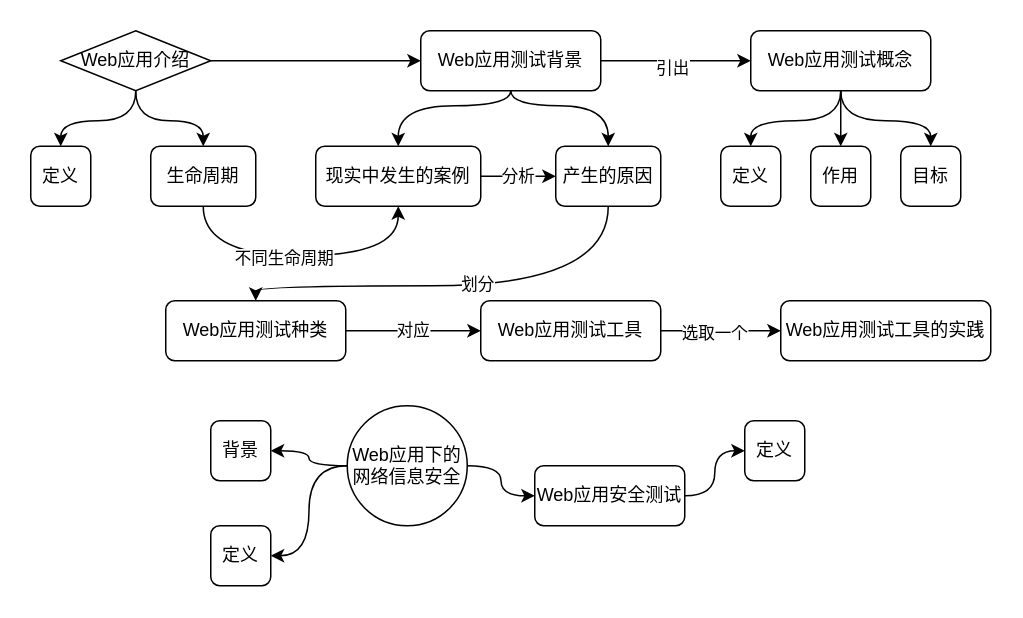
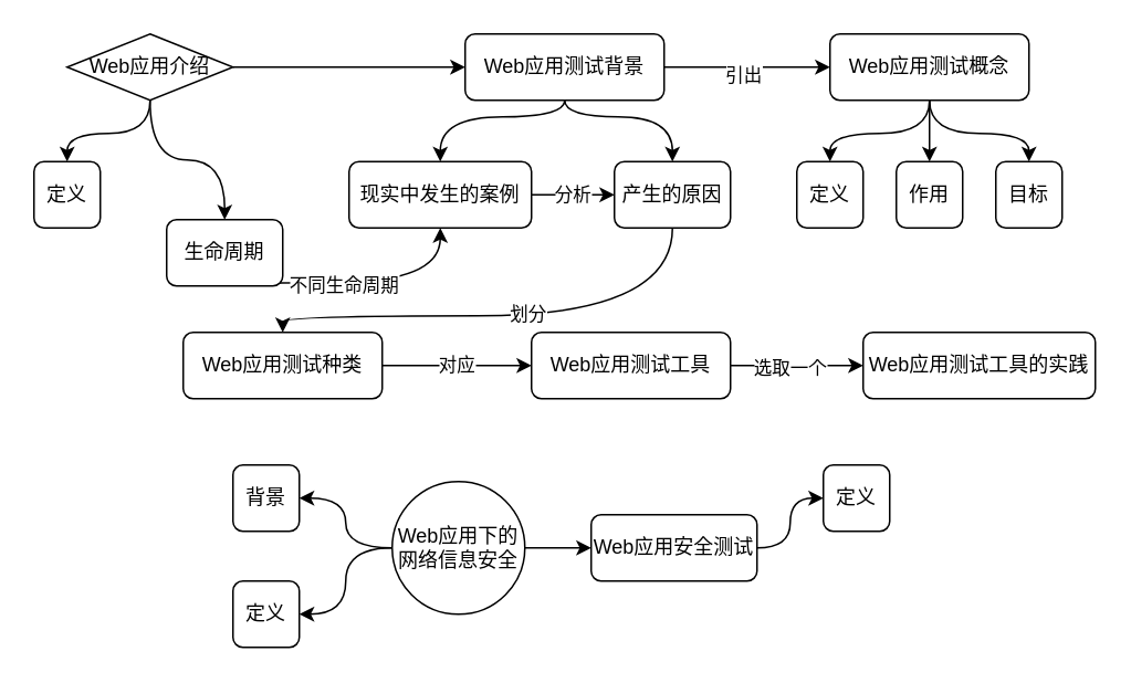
  <mxCell id="0" />
  <mxCell id="1" parent="0" />
  <mxCell id="2" style="edgeStyle=orthogonalEdgeStyle;curved=1;rounded=0;orthogonalLoop=1;jettySize=auto;html=1;exitX=0.5;exitY=1;exitDx=0;exitDy=0;entryX=0.5;entryY=0;entryDx=0;entryDy=0;" edge="1" parent="1" source="6" target="16"><mxGeometry relative="1" as="geometry"><Array as="points"><mxPoint x="340" y="70" /><mxPoint x="265" y="70" /></Array></mxGeometry></mxCell>
  <mxCell id="3" style="edgeStyle=orthogonalEdgeStyle;curved=1;rounded=0;orthogonalLoop=1;jettySize=auto;html=1;exitX=0.5;exitY=1;exitDx=0;exitDy=0;entryX=0.5;entryY=0;entryDx=0;entryDy=0;" edge="1" parent="1" source="6" target="19"><mxGeometry relative="1" as="geometry"><Array as="points"><mxPoint x="340" y="70" /><mxPoint x="405" y="70" /></Array></mxGeometry></mxCell>
  <mxCell id="4" style="edgeStyle=orthogonalEdgeStyle;curved=1;rounded=0;orthogonalLoop=1;jettySize=auto;html=1;exitX=1;exitY=0.5;exitDx=0;exitDy=0;" edge="1" parent="1" source="6" target="23"><mxGeometry relative="1" as="geometry" /></mxCell>
  <mxCell id="5" value="引出" style="edgeLabel;html=1;align=center;verticalAlign=middle;resizable=0;points=[];" vertex="1" connectable="0" parent="4"><mxGeometry x="-0.061" y="-4" relative="1" as="geometry"><mxPoint as="offset" /></mxGeometry></mxCell>
  <mxCell id="6" value="Web应用测试背景" style="rounded=1;whiteSpace=wrap;html=1;" vertex="1" parent="1"><mxGeometry x="280" y="20" width="120" height="40" as="geometry" /></mxCell>
  <mxCell id="7" style="edgeStyle=orthogonalEdgeStyle;curved=1;rounded=0;orthogonalLoop=1;jettySize=auto;html=1;exitX=1;exitY=0.5;exitDx=0;exitDy=0;" edge="1" parent="1" source="10" target="6"><mxGeometry relative="1" as="geometry" /></mxCell>
  <mxCell id="8" style="edgeStyle=orthogonalEdgeStyle;curved=1;rounded=0;orthogonalLoop=1;jettySize=auto;html=1;exitX=0.5;exitY=1;exitDx=0;exitDy=0;entryX=0.5;entryY=0;entryDx=0;entryDy=0;" edge="1" parent="1" source="10" target="11"><mxGeometry relative="1" as="geometry" /></mxCell>
  <mxCell id="9" style="edgeStyle=orthogonalEdgeStyle;curved=1;rounded=0;orthogonalLoop=1;jettySize=auto;html=1;exitX=0.5;exitY=1;exitDx=0;exitDy=0;entryX=0.5;entryY=0;entryDx=0;entryDy=0;" edge="1" parent="1" source="10" target="14"><mxGeometry relative="1" as="geometry" /></mxCell>
  <mxCell id="10" value="Web应用介绍" style="rhombus;whiteSpace=wrap;html=1;" vertex="1" parent="1"><mxGeometry x="40" y="20" width="100" height="40" as="geometry" /></mxCell>
  <mxCell id="11" value="定义" style="rounded=1;whiteSpace=wrap;html=1;" vertex="1" parent="1"><mxGeometry x="20" y="97" width="40" height="40" as="geometry" /></mxCell>
  <mxCell id="12" style="edgeStyle=orthogonalEdgeStyle;curved=1;rounded=0;orthogonalLoop=1;jettySize=auto;html=1;exitX=0.5;exitY=1;exitDx=0;exitDy=0;entryX=0.5;entryY=1;entryDx=0;entryDy=0;" edge="1" parent="1" source="14" target="16"><mxGeometry relative="1" as="geometry"><Array as="points"><mxPoint x="135" y="170" /><mxPoint x="265" y="170" /></Array></mxGeometry></mxCell>
  <mxCell id="13" value="不同生命周期" style="edgeLabel;html=1;align=center;verticalAlign=middle;resizable=0;points=[];" vertex="1" connectable="0" parent="12"><mxGeometry x="-0.118" y="-1" relative="1" as="geometry"><mxPoint as="offset" /></mxGeometry></mxCell>
- <mxCell id="14" value="生命周期" style="rounded=1;whiteSpace=wrap;html=1;" vertex="1" parent="1"><mxGeometry x="100" y="97" width="70" height="40" as="geometry" /></mxCell>
+ <mxCell id="14" value="生命周期" style="rounded=1;whiteSpace=wrap;html=1;" vertex="1" parent="1"><mxGeometry x="100" y="132" width="70" height="40" as="geometry" /></mxCell>
  <mxCell id="15" value="分析" style="edgeStyle=orthogonalEdgeStyle;curved=1;rounded=0;orthogonalLoop=1;jettySize=auto;html=1;exitX=1;exitY=0.5;exitDx=0;exitDy=0;entryX=0;entryY=0.5;entryDx=0;entryDy=0;" edge="1" parent="1" source="16" target="19"><mxGeometry relative="1" as="geometry" /></mxCell>
  <mxCell id="16" value="现实中发生的案例" style="rounded=1;whiteSpace=wrap;html=1;" vertex="1" parent="1"><mxGeometry x="210" y="97" width="110" height="40" as="geometry" /></mxCell>
  <mxCell id="17" style="edgeStyle=orthogonalEdgeStyle;curved=1;rounded=0;orthogonalLoop=1;jettySize=auto;html=1;exitX=0.5;exitY=1;exitDx=0;exitDy=0;" edge="1" parent="1" source="19" target="25"><mxGeometry relative="1" as="geometry"><Array as="points"><mxPoint x="405" y="190" /><mxPoint x="170" y="190" /></Array></mxGeometry></mxCell>
  <mxCell id="18" value="划分" style="edgeLabel;html=1;align=center;verticalAlign=middle;resizable=0;points=[];" vertex="1" connectable="0" parent="17"><mxGeometry x="-0.05" y="-2" relative="1" as="geometry"><mxPoint x="1" as="offset" /></mxGeometry></mxCell>
  <mxCell id="19" value="产生的原因" style="rounded=1;whiteSpace=wrap;html=1;" vertex="1" parent="1"><mxGeometry x="370" y="97" width="70" height="40" as="geometry" /></mxCell>
  <mxCell id="20" style="edgeStyle=orthogonalEdgeStyle;curved=1;rounded=0;orthogonalLoop=1;jettySize=auto;html=1;exitX=0.5;exitY=1;exitDx=0;exitDy=0;entryX=0.5;entryY=0;entryDx=0;entryDy=0;" edge="1" parent="1" source="23" target="32"><mxGeometry relative="1" as="geometry" /></mxCell>
  <mxCell id="21" style="edgeStyle=orthogonalEdgeStyle;curved=1;rounded=0;orthogonalLoop=1;jettySize=auto;html=1;exitX=0.5;exitY=1;exitDx=0;exitDy=0;" edge="1" parent="1" source="23" target="31"><mxGeometry relative="1" as="geometry" /></mxCell>
  <mxCell id="22" style="edgeStyle=orthogonalEdgeStyle;curved=1;rounded=0;orthogonalLoop=1;jettySize=auto;html=1;exitX=0.5;exitY=1;exitDx=0;exitDy=0;entryX=0.5;entryY=0;entryDx=0;entryDy=0;" edge="1" parent="1" source="23" target="30"><mxGeometry relative="1" as="geometry" /></mxCell>
  <mxCell id="23" value="Web应用测试概念" style="rounded=1;whiteSpace=wrap;html=1;" vertex="1" parent="1"><mxGeometry x="500" y="20" width="120" height="40" as="geometry" /></mxCell>
  <mxCell id="24" value="对应" style="edgeStyle=orthogonalEdgeStyle;curved=1;rounded=0;orthogonalLoop=1;jettySize=auto;html=1;exitX=1;exitY=0.5;exitDx=0;exitDy=0;" edge="1" parent="1" source="25" target="28"><mxGeometry relative="1" as="geometry" /></mxCell>
  <mxCell id="25" value="Web应用测试种类" style="rounded=1;whiteSpace=wrap;html=1;" vertex="1" parent="1"><mxGeometry x="110" y="200" width="120" height="40" as="geometry" /></mxCell>
  <mxCell id="26" style="edgeStyle=orthogonalEdgeStyle;curved=1;rounded=0;orthogonalLoop=1;jettySize=auto;html=1;exitX=1;exitY=0.5;exitDx=0;exitDy=0;" edge="1" parent="1" source="28" target="29"><mxGeometry relative="1" as="geometry" /></mxCell>
  <mxCell id="27" value="选取一个" style="edgeLabel;html=1;align=center;verticalAlign=middle;resizable=0;points=[];" vertex="1" connectable="0" parent="26"><mxGeometry x="-0.12" y="-1" relative="1" as="geometry"><mxPoint as="offset" /></mxGeometry></mxCell>
  <mxCell id="28" value="Web应用测试工具" style="rounded=1;whiteSpace=wrap;html=1;" vertex="1" parent="1"><mxGeometry x="320" y="200" width="120" height="40" as="geometry" /></mxCell>
  <mxCell id="29" value="Web应用测试工具的实践" style="rounded=1;whiteSpace=wrap;html=1;" vertex="1" parent="1"><mxGeometry x="520" y="200" width="140" height="40" as="geometry" /></mxCell>
  <mxCell id="30" value="目标" style="rounded=1;whiteSpace=wrap;html=1;" vertex="1" parent="1"><mxGeometry x="600" y="97" width="40" height="40" as="geometry" /></mxCell>
  <mxCell id="31" value="作用" style="rounded=1;whiteSpace=wrap;html=1;" vertex="1" parent="1"><mxGeometry x="540" y="97" width="40" height="40" as="geometry" /></mxCell>
  <mxCell id="32" value="定义" style="rounded=1;whiteSpace=wrap;html=1;" vertex="1" parent="1"><mxGeometry x="480" y="97" width="40" height="40" as="geometry" /></mxCell>
  <mxCell id="33" style="edgeStyle=orthogonalEdgeStyle;curved=1;rounded=0;orthogonalLoop=1;jettySize=auto;html=1;exitX=0;exitY=0.5;exitDx=0;exitDy=0;entryX=1;entryY=0.5;entryDx=0;entryDy=0;" edge="1" parent="1" source="36" target="37"><mxGeometry relative="1" as="geometry" /></mxCell>
  <mxCell id="34" style="edgeStyle=orthogonalEdgeStyle;curved=1;rounded=0;orthogonalLoop=1;jettySize=auto;html=1;exitX=0;exitY=0.5;exitDx=0;exitDy=0;entryX=1;entryY=0.5;entryDx=0;entryDy=0;" edge="1" parent="1" source="36" target="40"><mxGeometry relative="1" as="geometry" /></mxCell>
  <mxCell id="35" style="edgeStyle=orthogonalEdgeStyle;curved=1;rounded=0;orthogonalLoop=1;jettySize=auto;html=1;exitX=1;exitY=0.5;exitDx=0;exitDy=0;" edge="1" parent="1" source="36" target="39"><mxGeometry relative="1" as="geometry" /></mxCell>
- <mxCell id="36" value="Web应用下的网络信息安全" style="ellipse;whiteSpace=wrap;html=1;aspect=fixed;" vertex="1" parent="1"><mxGeometry x="231" y="270" width="80" height="80" as="geometry" /></mxCell>
+ <mxCell id="36" value="Web应用下的网络信息安全" style="ellipse;whiteSpace=wrap;html=1;aspect=fixed;" vertex="1" parent="1"><mxGeometry x="236" y="290" width="80" height="80" as="geometry" /></mxCell>
  <mxCell id="37" value="背景" style="rounded=1;whiteSpace=wrap;html=1;" vertex="1" parent="1"><mxGeometry x="140" y="280" width="40" height="40" as="geometry" /></mxCell>
  <mxCell id="38" style="edgeStyle=orthogonalEdgeStyle;curved=1;rounded=0;orthogonalLoop=1;jettySize=auto;html=1;exitX=1;exitY=0.5;exitDx=0;exitDy=0;" edge="1" parent="1" source="39" target="41"><mxGeometry relative="1" as="geometry" /></mxCell>
  <mxCell id="39" value="Web应用安全测试" style="rounded=1;whiteSpace=wrap;html=1;" vertex="1" parent="1"><mxGeometry x="356" y="310" width="100" height="40" as="geometry" /></mxCell>
  <mxCell id="40" value="定义" style="rounded=1;whiteSpace=wrap;html=1;" vertex="1" parent="1"><mxGeometry x="140" y="350" width="40" height="40" as="geometry" /></mxCell>
  <mxCell id="41" value="定义" style="rounded=1;whiteSpace=wrap;html=1;" vertex="1" parent="1"><mxGeometry x="496" y="280" width="40" height="40" as="geometry" /></mxCell>
